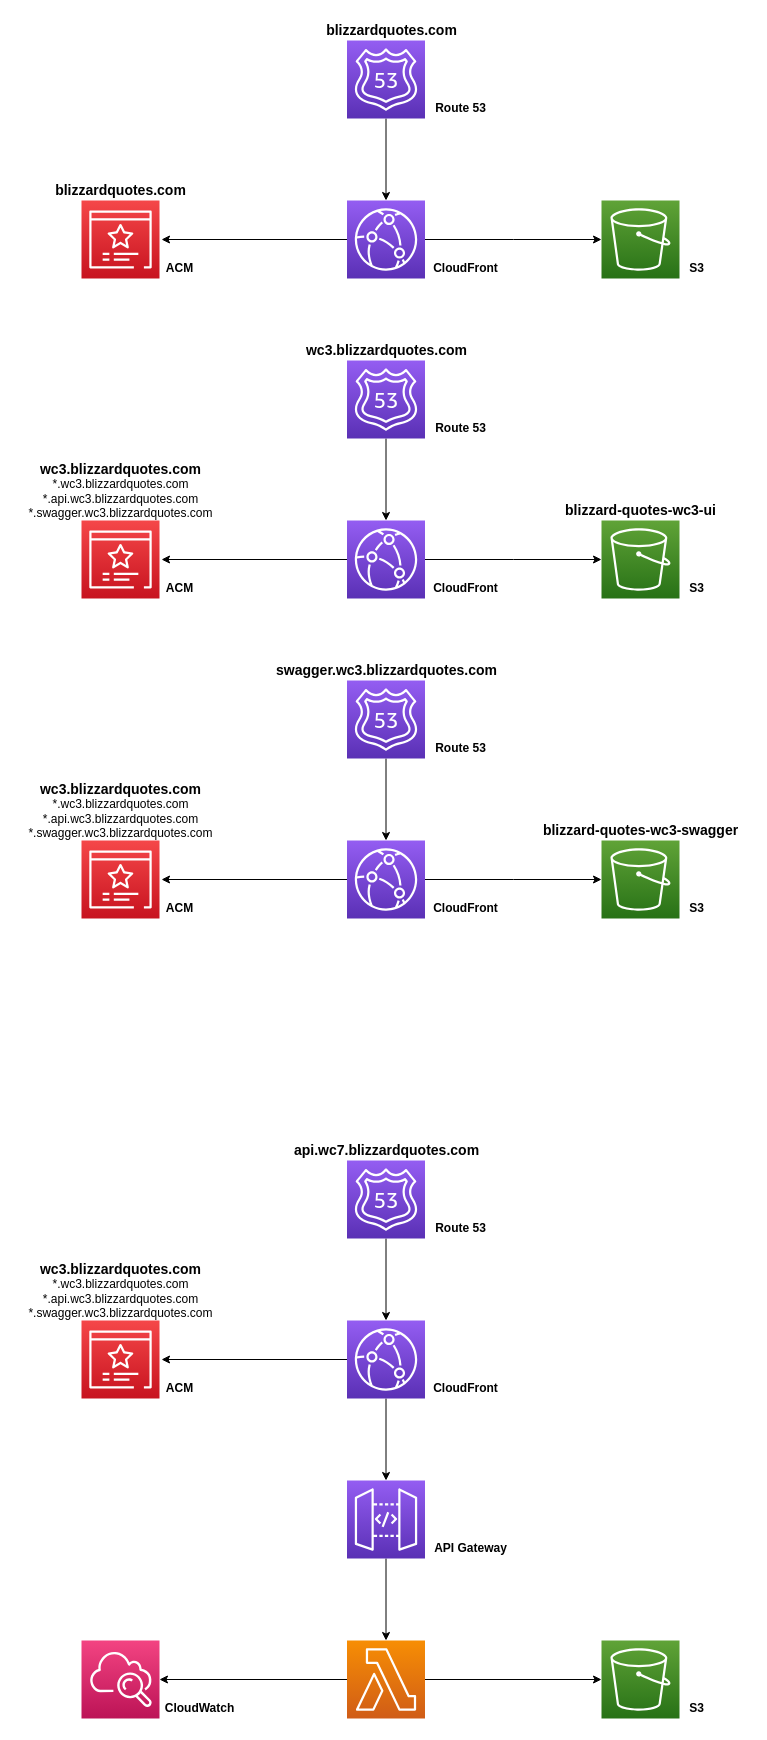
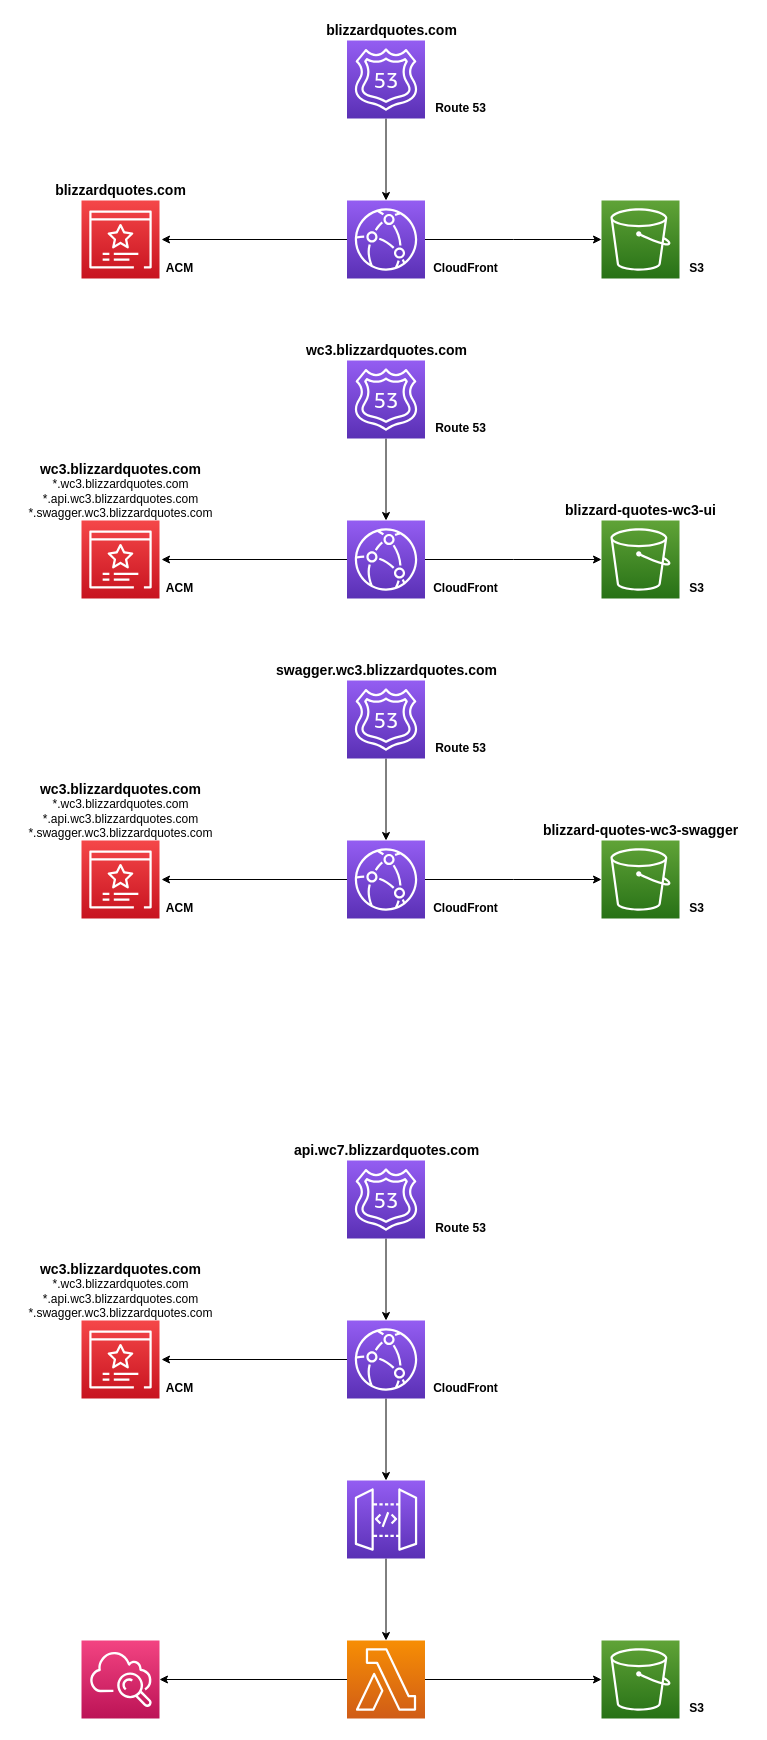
  <mxCell id="0" />
  <mxCell id="1" parent="0" />
  <mxCell id="2" style="edgeStyle=orthogonalEdgeStyle;rounded=0;orthogonalLoop=1;jettySize=auto;html=1;" parent="1" source="3" target="6" edge="1"><mxGeometry relative="1" as="geometry" /></mxCell>
  <mxCell id="3" value="" style="outlineConnect=0;fontColor=#232F3E;gradientColor=#945DF2;gradientDirection=north;fillColor=#5A30B5;strokeColor=#ffffff;dashed=0;verticalLabelPosition=bottom;verticalAlign=top;align=center;html=1;fontSize=12;fontStyle=0;aspect=fixed;shape=mxgraph.aws4.resourceIcon;resIcon=mxgraph.aws4.route_53;" parent="1" vertex="1"><mxGeometry x="346.5" y="40" width="78" height="78" as="geometry" /></mxCell>
  <mxCell id="4" style="edgeStyle=orthogonalEdgeStyle;rounded=0;orthogonalLoop=1;jettySize=auto;html=1;entryX=1.026;entryY=0.5;entryDx=0;entryDy=0;entryPerimeter=0;" parent="1" source="6" target="7" edge="1"><mxGeometry relative="1" as="geometry" /></mxCell>
  <mxCell id="5" style="edgeStyle=orthogonalEdgeStyle;rounded=0;orthogonalLoop=1;jettySize=auto;html=1;" parent="1" source="6" edge="1"><mxGeometry relative="1" as="geometry"><mxPoint x="601" y="239" as="targetPoint" /></mxGeometry></mxCell>
  <mxCell id="6" value="" style="outlineConnect=0;fontColor=#232F3E;gradientColor=#945DF2;gradientDirection=north;fillColor=#5A30B5;strokeColor=#ffffff;dashed=0;verticalLabelPosition=bottom;verticalAlign=top;align=center;html=1;fontSize=12;fontStyle=0;aspect=fixed;shape=mxgraph.aws4.resourceIcon;resIcon=mxgraph.aws4.cloudfront;" parent="1" vertex="1"><mxGeometry x="346.5" y="200" width="78" height="78" as="geometry" /></mxCell>
  <mxCell id="7" value="" style="outlineConnect=0;fontColor=#232F3E;gradientColor=#F54749;gradientDirection=north;fillColor=#C7131F;strokeColor=#ffffff;dashed=0;verticalLabelPosition=bottom;verticalAlign=top;align=center;html=1;fontSize=12;fontStyle=0;aspect=fixed;shape=mxgraph.aws4.resourceIcon;resIcon=mxgraph.aws4.certificate_manager_3;" parent="1" vertex="1"><mxGeometry x="81" y="200" width="78" height="78" as="geometry" /></mxCell>
  <mxCell id="8" value="&lt;b&gt;&lt;font style=&quot;font-size: 14px&quot;&gt;blizzardquotes.com&lt;/font&gt;&lt;/b&gt;" style="text;html=1;align=center;verticalAlign=middle;resizable=0;points=[];;autosize=1;" parent="1" vertex="1"><mxGeometry x="316" y="20" width="150" height="20" as="geometry" /></mxCell>
  <mxCell id="9" value="&lt;b&gt;&lt;font style=&quot;font-size: 14px&quot;&gt;blizzardquotes.com&lt;/font&gt;&lt;/b&gt;" style="text;html=1;align=center;verticalAlign=middle;resizable=0;points=[];;autosize=1;" parent="1" vertex="1"><mxGeometry x="45" y="180" width="150" height="20" as="geometry" /></mxCell>
  <mxCell id="10" value="" style="outlineConnect=0;fontColor=#232F3E;gradientColor=#60A337;gradientDirection=north;fillColor=#277116;strokeColor=#ffffff;dashed=0;verticalLabelPosition=bottom;verticalAlign=top;align=center;html=1;fontSize=12;fontStyle=0;aspect=fixed;shape=mxgraph.aws4.resourceIcon;resIcon=mxgraph.aws4.s3;" parent="1" vertex="1"><mxGeometry x="601" y="200" width="78" height="78" as="geometry" /></mxCell>
  <mxCell id="11" value="&lt;b&gt;Route 53&lt;/b&gt;" style="text;html=1;align=center;verticalAlign=middle;resizable=0;points=[];;autosize=1;" parent="1" vertex="1"><mxGeometry x="424.5" y="98" width="70" height="20" as="geometry" /></mxCell>
  <mxCell id="12" value="&lt;b&gt;CloudFront&lt;/b&gt;" style="text;html=1;align=center;verticalAlign=middle;resizable=0;points=[];;autosize=1;" parent="1" vertex="1"><mxGeometry x="424.5" y="258" width="80" height="20" as="geometry" /></mxCell>
  <mxCell id="13" value="&lt;b&gt;S3&lt;/b&gt;" style="text;html=1;align=center;verticalAlign=middle;resizable=0;points=[];;autosize=1;" parent="1" vertex="1"><mxGeometry x="681" y="258" width="30" height="20" as="geometry" /></mxCell>
  <mxCell id="14" value="&lt;b&gt;ACM&lt;/b&gt;" style="text;html=1;align=center;verticalAlign=middle;resizable=0;points=[];;autosize=1;" parent="1" vertex="1"><mxGeometry x="159" y="258" width="40" height="20" as="geometry" /></mxCell>
  <mxCell id="15" style="edgeStyle=orthogonalEdgeStyle;rounded=0;orthogonalLoop=1;jettySize=auto;html=1;" parent="1" source="16" target="20" edge="1"><mxGeometry relative="1" as="geometry" /></mxCell>
  <mxCell id="16" value="" style="outlineConnect=0;fontColor=#232F3E;gradientColor=#945DF2;gradientDirection=north;fillColor=#5A30B5;strokeColor=#ffffff;dashed=0;verticalLabelPosition=bottom;verticalAlign=top;align=center;html=1;fontSize=12;fontStyle=0;aspect=fixed;shape=mxgraph.aws4.resourceIcon;resIcon=mxgraph.aws4.route_53;" parent="1" vertex="1"><mxGeometry x="346.5" y="1160" width="78" height="78" as="geometry" /></mxCell>
  <mxCell id="17" style="edgeStyle=orthogonalEdgeStyle;rounded=0;orthogonalLoop=1;jettySize=auto;html=1;" parent="1" source="20" target="23" edge="1"><mxGeometry relative="1" as="geometry" /></mxCell>
  <mxCell id="18" style="edgeStyle=orthogonalEdgeStyle;rounded=0;orthogonalLoop=1;jettySize=auto;html=1;entryX=1.026;entryY=0.5;entryDx=0;entryDy=0;entryPerimeter=0;" parent="1" source="20" target="21" edge="1"><mxGeometry relative="1" as="geometry" /></mxCell>
  <mxCell id="19" style="edgeStyle=orthogonalEdgeStyle;rounded=0;orthogonalLoop=1;jettySize=auto;html=1;" parent="1" edge="1"><mxGeometry relative="1" as="geometry"><mxPoint x="601" y="1679" as="targetPoint" /><mxPoint x="424.5" y="1679" as="sourcePoint" /></mxGeometry></mxCell>
  <mxCell id="20" value="" style="outlineConnect=0;fontColor=#232F3E;gradientColor=#945DF2;gradientDirection=north;fillColor=#5A30B5;strokeColor=#ffffff;dashed=0;verticalLabelPosition=bottom;verticalAlign=top;align=center;html=1;fontSize=12;fontStyle=0;aspect=fixed;shape=mxgraph.aws4.resourceIcon;resIcon=mxgraph.aws4.cloudfront;" parent="1" vertex="1"><mxGeometry x="346.5" y="1320" width="78" height="78" as="geometry" /></mxCell>
  <mxCell id="21" value="" style="outlineConnect=0;fontColor=#232F3E;gradientColor=#F54749;gradientDirection=north;fillColor=#C7131F;strokeColor=#ffffff;dashed=0;verticalLabelPosition=bottom;verticalAlign=top;align=center;html=1;fontSize=12;fontStyle=0;aspect=fixed;shape=mxgraph.aws4.resourceIcon;resIcon=mxgraph.aws4.certificate_manager_3;" parent="1" vertex="1"><mxGeometry x="81" y="1320" width="78" height="78" as="geometry" /></mxCell>
  <mxCell id="22" style="edgeStyle=orthogonalEdgeStyle;rounded=0;orthogonalLoop=1;jettySize=auto;html=1;" parent="1" source="23" target="25" edge="1"><mxGeometry relative="1" as="geometry" /></mxCell>
  <mxCell id="23" value="" style="outlineConnect=0;fontColor=#232F3E;gradientColor=#945DF2;gradientDirection=north;fillColor=#5A30B5;strokeColor=#ffffff;dashed=0;verticalLabelPosition=bottom;verticalAlign=top;align=center;html=1;fontSize=12;fontStyle=0;aspect=fixed;shape=mxgraph.aws4.resourceIcon;resIcon=mxgraph.aws4.api_gateway;" parent="1" vertex="1"><mxGeometry x="346.5" y="1480" width="78" height="78" as="geometry" /></mxCell>
  <mxCell id="24" style="edgeStyle=orthogonalEdgeStyle;rounded=0;orthogonalLoop=1;jettySize=auto;html=1;" parent="1" source="25" target="26" edge="1"><mxGeometry relative="1" as="geometry" /></mxCell>
  <mxCell id="25" value="" style="outlineConnect=0;fontColor=#232F3E;gradientColor=#F78E04;gradientDirection=north;fillColor=#D05C17;strokeColor=#ffffff;dashed=0;verticalLabelPosition=bottom;verticalAlign=top;align=center;html=1;fontSize=12;fontStyle=0;aspect=fixed;shape=mxgraph.aws4.resourceIcon;resIcon=mxgraph.aws4.lambda;" parent="1" vertex="1"><mxGeometry x="346.5" y="1640" width="78" height="78" as="geometry" /></mxCell>
  <mxCell id="26" value="" style="outlineConnect=0;fontColor=#232F3E;gradientColor=#F34482;gradientDirection=north;fillColor=#BC1356;strokeColor=#ffffff;dashed=0;verticalLabelPosition=bottom;verticalAlign=top;align=center;html=1;fontSize=12;fontStyle=0;aspect=fixed;shape=mxgraph.aws4.resourceIcon;resIcon=mxgraph.aws4.cloudwatch;" parent="1" vertex="1"><mxGeometry x="81" y="1640" width="78" height="78" as="geometry" /></mxCell>
  <mxCell id="27" value="&lt;b&gt;&lt;font style=&quot;font-size: 14px&quot;&gt;api.wc7.blizzardquotes.com&lt;/font&gt;&lt;/b&gt;" style="text;html=1;align=center;verticalAlign=middle;resizable=0;points=[];;autosize=1;" parent="1" vertex="1"><mxGeometry x="285.9" y="1140" width="200" height="20" as="geometry" /></mxCell>
  <mxCell id="28" value="&lt;b&gt;&lt;font style=&quot;font-size: 14px&quot;&gt;wc3.blizzardquotes.com&lt;/font&gt;&lt;/b&gt;&lt;br&gt;*.wc3.blizzardquotes.com&lt;br&gt;*.api.wc3.blizzardquotes.com&lt;br&gt;*.swagger.wc3.blizzardquotes.com" style="text;html=1;align=center;verticalAlign=middle;resizable=0;points=[];;autosize=1;" parent="1" vertex="1"><mxGeometry x="20" y="1260" width="200" height="60" as="geometry" /></mxCell>
  <mxCell id="29" value="" style="outlineConnect=0;fontColor=#232F3E;gradientColor=#60A337;gradientDirection=north;fillColor=#277116;strokeColor=#ffffff;dashed=0;verticalLabelPosition=bottom;verticalAlign=top;align=center;html=1;fontSize=12;fontStyle=0;aspect=fixed;shape=mxgraph.aws4.resourceIcon;resIcon=mxgraph.aws4.s3;" parent="1" vertex="1"><mxGeometry x="601" y="1640" width="78" height="78" as="geometry" /></mxCell>
  <mxCell id="30" value="&lt;b&gt;Route 53&lt;/b&gt;" style="text;html=1;align=center;verticalAlign=middle;resizable=0;points=[];;autosize=1;" parent="1" vertex="1"><mxGeometry x="424.5" y="1218" width="70" height="20" as="geometry" /></mxCell>
  <mxCell id="31" value="&lt;b&gt;CloudFront&lt;/b&gt;" style="text;html=1;align=center;verticalAlign=middle;resizable=0;points=[];;autosize=1;" parent="1" vertex="1"><mxGeometry x="424.5" y="1378" width="80" height="20" as="geometry" /></mxCell>
- <mxCell id="32" value="&lt;b&gt;API Gateway&lt;/b&gt;" style="text;html=1;align=center;verticalAlign=middle;resizable=0;points=[];;autosize=1;" parent="1" vertex="1"><mxGeometry x="424.5" y="1538" width="90" height="20" as="geometry" /></mxCell>
- <mxCell id="33" value="&lt;b&gt;CloudWatch&lt;/b&gt;" style="text;html=1;align=center;verticalAlign=middle;resizable=0;points=[];;autosize=1;" parent="1" vertex="1"><mxGeometry x="159" y="1698" width="80" height="20" as="geometry" /></mxCell>
  <mxCell id="34" value="&lt;b&gt;S3&lt;/b&gt;" style="text;html=1;align=center;verticalAlign=middle;resizable=0;points=[];;autosize=1;" parent="1" vertex="1"><mxGeometry x="681" y="1698" width="30" height="20" as="geometry" /></mxCell>
  <mxCell id="35" value="&lt;b&gt;ACM&lt;/b&gt;" style="text;html=1;align=center;verticalAlign=middle;resizable=0;points=[];;autosize=1;" parent="1" vertex="1"><mxGeometry x="159" y="1378" width="40" height="20" as="geometry" /></mxCell>
  <mxCell id="36" style="edgeStyle=orthogonalEdgeStyle;rounded=0;orthogonalLoop=1;jettySize=auto;html=1;" parent="1" source="37" target="40" edge="1"><mxGeometry relative="1" as="geometry" /></mxCell>
  <mxCell id="37" value="" style="outlineConnect=0;fontColor=#232F3E;gradientColor=#945DF2;gradientDirection=north;fillColor=#5A30B5;strokeColor=#ffffff;dashed=0;verticalLabelPosition=bottom;verticalAlign=top;align=center;html=1;fontSize=12;fontStyle=0;aspect=fixed;shape=mxgraph.aws4.resourceIcon;resIcon=mxgraph.aws4.route_53;" parent="1" vertex="1"><mxGeometry x="346.5" y="680" width="78" height="78" as="geometry" /></mxCell>
  <mxCell id="38" style="edgeStyle=orthogonalEdgeStyle;rounded=0;orthogonalLoop=1;jettySize=auto;html=1;entryX=1.026;entryY=0.5;entryDx=0;entryDy=0;entryPerimeter=0;" parent="1" source="40" target="41" edge="1"><mxGeometry relative="1" as="geometry" /></mxCell>
  <mxCell id="39" style="edgeStyle=orthogonalEdgeStyle;rounded=0;orthogonalLoop=1;jettySize=auto;html=1;" parent="1" source="40" edge="1"><mxGeometry relative="1" as="geometry"><mxPoint x="601" y="879" as="targetPoint" /></mxGeometry></mxCell>
  <mxCell id="40" value="" style="outlineConnect=0;fontColor=#232F3E;gradientColor=#945DF2;gradientDirection=north;fillColor=#5A30B5;strokeColor=#ffffff;dashed=0;verticalLabelPosition=bottom;verticalAlign=top;align=center;html=1;fontSize=12;fontStyle=0;aspect=fixed;shape=mxgraph.aws4.resourceIcon;resIcon=mxgraph.aws4.cloudfront;" parent="1" vertex="1"><mxGeometry x="346.5" y="840" width="78" height="78" as="geometry" /></mxCell>
  <mxCell id="41" value="" style="outlineConnect=0;fontColor=#232F3E;gradientColor=#F54749;gradientDirection=north;fillColor=#C7131F;strokeColor=#ffffff;dashed=0;verticalLabelPosition=bottom;verticalAlign=top;align=center;html=1;fontSize=12;fontStyle=0;aspect=fixed;shape=mxgraph.aws4.resourceIcon;resIcon=mxgraph.aws4.certificate_manager_3;" parent="1" vertex="1"><mxGeometry x="81" y="840" width="78" height="78" as="geometry" /></mxCell>
  <mxCell id="42" value="&lt;b&gt;&lt;font style=&quot;font-size: 14px&quot;&gt;swagger.wc3.blizzardquotes.com&lt;/font&gt;&lt;/b&gt;" style="text;html=1;align=center;verticalAlign=middle;resizable=0;points=[];;autosize=1;" parent="1" vertex="1"><mxGeometry x="265.9" y="660" width="240" height="20" as="geometry" /></mxCell>
  <mxCell id="43" value="" style="outlineConnect=0;fontColor=#232F3E;gradientColor=#60A337;gradientDirection=north;fillColor=#277116;strokeColor=#ffffff;dashed=0;verticalLabelPosition=bottom;verticalAlign=top;align=center;html=1;fontSize=12;fontStyle=0;aspect=fixed;shape=mxgraph.aws4.resourceIcon;resIcon=mxgraph.aws4.s3;" parent="1" vertex="1"><mxGeometry x="601" y="840" width="78" height="78" as="geometry" /></mxCell>
  <mxCell id="44" value="&lt;b&gt;Route 53&lt;/b&gt;" style="text;html=1;align=center;verticalAlign=middle;resizable=0;points=[];;autosize=1;" parent="1" vertex="1"><mxGeometry x="424.5" y="738" width="70" height="20" as="geometry" /></mxCell>
  <mxCell id="45" value="&lt;b&gt;CloudFront&lt;/b&gt;" style="text;html=1;align=center;verticalAlign=middle;resizable=0;points=[];;autosize=1;" parent="1" vertex="1"><mxGeometry x="424.5" y="898" width="80" height="20" as="geometry" /></mxCell>
  <mxCell id="46" value="&lt;b&gt;S3&lt;/b&gt;" style="text;html=1;align=center;verticalAlign=middle;resizable=0;points=[];;autosize=1;" parent="1" vertex="1"><mxGeometry x="681" y="898" width="30" height="20" as="geometry" /></mxCell>
  <mxCell id="47" value="&lt;b&gt;ACM&lt;/b&gt;" style="text;html=1;align=center;verticalAlign=middle;resizable=0;points=[];;autosize=1;" parent="1" vertex="1"><mxGeometry x="159" y="898" width="40" height="20" as="geometry" /></mxCell>
  <mxCell id="48" value="&lt;b&gt;&lt;font style=&quot;font-size: 14px&quot;&gt;wc3.blizzardquotes.com&lt;/font&gt;&lt;/b&gt;&lt;br&gt;*.wc3.blizzardquotes.com&lt;br&gt;*.api.wc3.blizzardquotes.com&lt;br&gt;*.swagger.wc3.blizzardquotes.com" style="text;html=1;align=center;verticalAlign=middle;resizable=0;points=[];;autosize=1;" parent="1" vertex="1"><mxGeometry x="20" y="780" width="200" height="60" as="geometry" /></mxCell>
  <mxCell id="49" value="&lt;b&gt;&lt;font style=&quot;font-size: 14px&quot;&gt;blizzard-quotes-wc3-swagger&lt;/font&gt;&lt;/b&gt;" style="text;html=1;align=center;verticalAlign=middle;resizable=0;points=[];;autosize=1;" parent="1" vertex="1"><mxGeometry x="535" y="820" width="210" height="20" as="geometry" /></mxCell>
  <mxCell id="50" style="edgeStyle=orthogonalEdgeStyle;rounded=0;orthogonalLoop=1;jettySize=auto;html=1;" parent="1" source="53" target="54" edge="1"><mxGeometry relative="1" as="geometry" /></mxCell>
  <mxCell id="51" style="edgeStyle=orthogonalEdgeStyle;rounded=0;orthogonalLoop=1;jettySize=auto;html=1;entryX=1.026;entryY=0.5;entryDx=0;entryDy=0;entryPerimeter=0;" parent="1" source="54" target="55" edge="1"><mxGeometry relative="1" as="geometry" /></mxCell>
  <mxCell id="52" style="edgeStyle=orthogonalEdgeStyle;rounded=0;orthogonalLoop=1;jettySize=auto;html=1;" parent="1" source="54" edge="1"><mxGeometry relative="1" as="geometry"><mxPoint x="601" y="559" as="targetPoint" /></mxGeometry></mxCell>
  <mxCell id="53" value="" style="outlineConnect=0;fontColor=#232F3E;gradientColor=#945DF2;gradientDirection=north;fillColor=#5A30B5;strokeColor=#ffffff;dashed=0;verticalLabelPosition=bottom;verticalAlign=top;align=center;html=1;fontSize=12;fontStyle=0;aspect=fixed;shape=mxgraph.aws4.resourceIcon;resIcon=mxgraph.aws4.route_53;" parent="1" vertex="1"><mxGeometry x="346.5" y="360" width="78" height="78" as="geometry" /></mxCell>
  <mxCell id="54" value="" style="outlineConnect=0;fontColor=#232F3E;gradientColor=#945DF2;gradientDirection=north;fillColor=#5A30B5;strokeColor=#ffffff;dashed=0;verticalLabelPosition=bottom;verticalAlign=top;align=center;html=1;fontSize=12;fontStyle=0;aspect=fixed;shape=mxgraph.aws4.resourceIcon;resIcon=mxgraph.aws4.cloudfront;" parent="1" vertex="1"><mxGeometry x="346.5" y="520" width="78" height="78" as="geometry" /></mxCell>
  <mxCell id="55" value="" style="outlineConnect=0;fontColor=#232F3E;gradientColor=#F54749;gradientDirection=north;fillColor=#C7131F;strokeColor=#ffffff;dashed=0;verticalLabelPosition=bottom;verticalAlign=top;align=center;html=1;fontSize=12;fontStyle=0;aspect=fixed;shape=mxgraph.aws4.resourceIcon;resIcon=mxgraph.aws4.certificate_manager_3;" parent="1" vertex="1"><mxGeometry x="81" y="520" width="78" height="78" as="geometry" /></mxCell>
  <mxCell id="56" value="&lt;b&gt;&lt;font style=&quot;font-size: 14px&quot;&gt;wc3.blizzardquotes.com&lt;/font&gt;&lt;/b&gt;" style="text;html=1;align=center;verticalAlign=middle;resizable=0;points=[];;autosize=1;" parent="1" vertex="1"><mxGeometry x="295.5" y="340" width="180" height="20" as="geometry" /></mxCell>
  <mxCell id="57" value="" style="outlineConnect=0;fontColor=#232F3E;gradientColor=#60A337;gradientDirection=north;fillColor=#277116;strokeColor=#ffffff;dashed=0;verticalLabelPosition=bottom;verticalAlign=top;align=center;html=1;fontSize=12;fontStyle=0;aspect=fixed;shape=mxgraph.aws4.resourceIcon;resIcon=mxgraph.aws4.s3;" parent="1" vertex="1"><mxGeometry x="601" y="520" width="78" height="78" as="geometry" /></mxCell>
  <mxCell id="58" value="&lt;b&gt;Route 53&lt;/b&gt;" style="text;html=1;align=center;verticalAlign=middle;resizable=0;points=[];;autosize=1;" parent="1" vertex="1"><mxGeometry x="424.5" y="418" width="70" height="20" as="geometry" /></mxCell>
  <mxCell id="59" value="&lt;b&gt;CloudFront&lt;/b&gt;" style="text;html=1;align=center;verticalAlign=middle;resizable=0;points=[];;autosize=1;" parent="1" vertex="1"><mxGeometry x="424.5" y="578" width="80" height="20" as="geometry" /></mxCell>
  <mxCell id="60" value="&lt;b&gt;S3&lt;/b&gt;" style="text;html=1;align=center;verticalAlign=middle;resizable=0;points=[];;autosize=1;" parent="1" vertex="1"><mxGeometry x="681" y="578" width="30" height="20" as="geometry" /></mxCell>
  <mxCell id="61" value="&lt;b&gt;ACM&lt;/b&gt;" style="text;html=1;align=center;verticalAlign=middle;resizable=0;points=[];;autosize=1;" parent="1" vertex="1"><mxGeometry x="159" y="578" width="40" height="20" as="geometry" /></mxCell>
  <mxCell id="62" value="&lt;b&gt;&lt;font style=&quot;font-size: 14px&quot;&gt;blizzard-quotes-wc3-ui&lt;/font&gt;&lt;/b&gt;" style="text;html=1;align=center;verticalAlign=middle;resizable=0;points=[];;autosize=1;" parent="1" vertex="1"><mxGeometry x="555" y="500" width="170" height="20" as="geometry" /></mxCell>
  <mxCell id="63" value="&lt;b&gt;&lt;font style=&quot;font-size: 14px&quot;&gt;wc3.blizzardquotes.com&lt;/font&gt;&lt;/b&gt;&lt;br&gt;*.wc3.blizzardquotes.com&lt;br&gt;*.api.wc3.blizzardquotes.com&lt;br&gt;*.swagger.wc3.blizzardquotes.com" style="text;html=1;align=center;verticalAlign=middle;resizable=0;points=[];;autosize=1;" parent="1" vertex="1"><mxGeometry x="20" y="460" width="200" height="60" as="geometry" /></mxCell>
